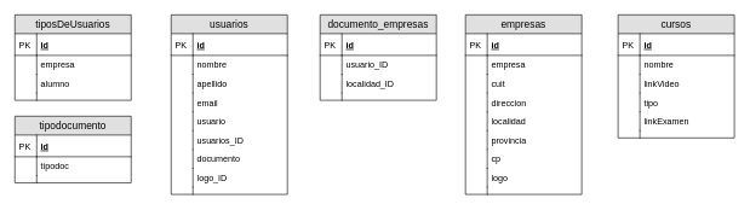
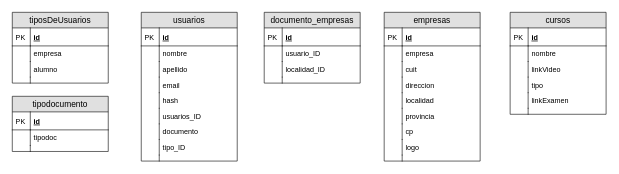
  <mxCell id="0" />
  <mxCell id="1" parent="0" />
  <mxCell id="2" value="usuarios" style="swimlane;fontStyle=0;childLayout=stackLayout;horizontal=1;startSize=26;fillColor=#e0e0e0;horizontalStack=0;resizeParent=1;resizeParentMax=0;resizeLast=0;collapsible=1;marginBottom=0;swimlaneFillColor=#ffffff;align=center;fontSize=14;" vertex="1" parent="1"><mxGeometry x="235" y="20" width="160" height="248" as="geometry" /></mxCell>
  <mxCell id="3" value="id" style="shape=partialRectangle;top=0;left=0;right=0;bottom=1;align=left;verticalAlign=middle;fillColor=none;spacingLeft=34;spacingRight=4;overflow=hidden;rotatable=0;points=[[0,0.5],[1,0.5]];portConstraint=eastwest;dropTarget=0;fontStyle=5;fontSize=12;" vertex="1" parent="2"><mxGeometry y="26" width="160" height="30" as="geometry" /></mxCell>
  <mxCell id="4" value="PK" style="shape=partialRectangle;top=0;left=0;bottom=0;fillColor=none;align=left;verticalAlign=middle;spacingLeft=4;spacingRight=4;overflow=hidden;rotatable=0;points=[];portConstraint=eastwest;part=1;fontSize=12;" vertex="1" connectable="0" parent="3"><mxGeometry width="30" height="30" as="geometry" /></mxCell>
  <mxCell id="5" value="nombre" style="shape=partialRectangle;top=0;left=0;right=0;bottom=0;align=left;verticalAlign=top;fillColor=none;spacingLeft=34;spacingRight=4;overflow=hidden;rotatable=0;points=[[0,0.5],[1,0.5]];portConstraint=eastwest;dropTarget=0;fontSize=12;" vertex="1" parent="2"><mxGeometry y="56" width="160" height="26" as="geometry" /></mxCell>
  <mxCell id="6" value="" style="shape=partialRectangle;top=0;left=0;bottom=0;fillColor=none;align=left;verticalAlign=top;spacingLeft=4;spacingRight=4;overflow=hidden;rotatable=0;points=[];portConstraint=eastwest;part=1;fontSize=12;" vertex="1" connectable="0" parent="5"><mxGeometry width="30" height="26" as="geometry" /></mxCell>
  <mxCell id="7" value="apellido" style="shape=partialRectangle;top=0;left=0;right=0;bottom=0;align=left;verticalAlign=top;fillColor=none;spacingLeft=34;spacingRight=4;overflow=hidden;rotatable=0;points=[[0,0.5],[1,0.5]];portConstraint=eastwest;dropTarget=0;fontSize=12;" vertex="1" parent="2"><mxGeometry y="82" width="160" height="26" as="geometry" /></mxCell>
  <mxCell id="8" value="" style="shape=partialRectangle;top=0;left=0;bottom=0;fillColor=none;align=left;verticalAlign=top;spacingLeft=4;spacingRight=4;overflow=hidden;rotatable=0;points=[];portConstraint=eastwest;part=1;fontSize=12;" vertex="1" connectable="0" parent="7"><mxGeometry width="30" height="26" as="geometry" /></mxCell>
  <mxCell id="9" value="email" style="shape=partialRectangle;top=0;left=0;right=0;bottom=0;align=left;verticalAlign=top;fillColor=none;spacingLeft=34;spacingRight=4;overflow=hidden;rotatable=0;points=[[0,0.5],[1,0.5]];portConstraint=eastwest;dropTarget=0;fontSize=12;" vertex="1" parent="2"><mxGeometry y="108" width="160" height="26" as="geometry" /></mxCell>
  <mxCell id="10" value="" style="shape=partialRectangle;top=0;left=0;bottom=0;fillColor=none;align=left;verticalAlign=top;spacingLeft=4;spacingRight=4;overflow=hidden;rotatable=0;points=[];portConstraint=eastwest;part=1;fontSize=12;" vertex="1" connectable="0" parent="9"><mxGeometry width="30" height="26" as="geometry" /></mxCell>
- <mxCell id="11" value="usuario" style="shape=partialRectangle;top=0;left=0;right=0;bottom=0;align=left;verticalAlign=top;fillColor=none;spacingLeft=34;spacingRight=4;overflow=hidden;rotatable=0;points=[[0,0.5],[1,0.5]];portConstraint=eastwest;dropTarget=0;fontSize=12;" vertex="1" parent="2"><mxGeometry y="134" width="160" height="26" as="geometry" /></mxCell>
+ <mxCell id="11" value="hash" style="shape=partialRectangle;top=0;left=0;right=0;bottom=0;align=left;verticalAlign=top;fillColor=none;spacingLeft=34;spacingRight=4;overflow=hidden;rotatable=0;points=[[0,0.5],[1,0.5]];portConstraint=eastwest;dropTarget=0;fontSize=12;" vertex="1" parent="2"><mxGeometry y="134" width="160" height="26" as="geometry" /></mxCell>
  <mxCell id="12" value="" style="shape=partialRectangle;top=0;left=0;bottom=0;fillColor=none;align=left;verticalAlign=top;spacingLeft=4;spacingRight=4;overflow=hidden;rotatable=0;points=[];portConstraint=eastwest;part=1;fontSize=12;" vertex="1" connectable="0" parent="11"><mxGeometry width="30" height="26" as="geometry" /></mxCell>
  <mxCell id="13" value="usuarios_ID" style="shape=partialRectangle;top=0;left=0;right=0;bottom=0;align=left;verticalAlign=top;fillColor=none;spacingLeft=34;spacingRight=4;overflow=hidden;rotatable=0;points=[[0,0.5],[1,0.5]];portConstraint=eastwest;dropTarget=0;fontSize=12;" vertex="1" parent="2"><mxGeometry y="160" width="160" height="26" as="geometry" /></mxCell>
  <mxCell id="14" value="" style="shape=partialRectangle;top=0;left=0;bottom=0;fillColor=none;align=left;verticalAlign=top;spacingLeft=4;spacingRight=4;overflow=hidden;rotatable=0;points=[];portConstraint=eastwest;part=1;fontSize=12;" vertex="1" connectable="0" parent="13"><mxGeometry width="30" height="26" as="geometry" /></mxCell>
  <mxCell id="15" value="documento" style="shape=partialRectangle;top=0;left=0;right=0;bottom=0;align=left;verticalAlign=top;fillColor=none;spacingLeft=34;spacingRight=4;overflow=hidden;rotatable=0;points=[[0,0.5],[1,0.5]];portConstraint=eastwest;dropTarget=0;fontSize=12;" vertex="1" parent="2"><mxGeometry y="186" width="160" height="26" as="geometry" /></mxCell>
  <mxCell id="16" value="" style="shape=partialRectangle;top=0;left=0;bottom=0;fillColor=none;align=left;verticalAlign=top;spacingLeft=4;spacingRight=4;overflow=hidden;rotatable=0;points=[];portConstraint=eastwest;part=1;fontSize=12;" vertex="1" connectable="0" parent="15"><mxGeometry width="30" height="26" as="geometry" /></mxCell>
- <mxCell id="17" value="logo_ID" style="shape=partialRectangle;top=0;left=0;right=0;bottom=0;align=left;verticalAlign=top;fillColor=none;spacingLeft=34;spacingRight=4;overflow=hidden;rotatable=0;points=[[0,0.5],[1,0.5]];portConstraint=eastwest;dropTarget=0;fontSize=12;" vertex="1" parent="2"><mxGeometry y="212" width="160" height="26" as="geometry" /></mxCell>
+ <mxCell id="17" value="tipo_ID" style="shape=partialRectangle;top=0;left=0;right=0;bottom=0;align=left;verticalAlign=top;fillColor=none;spacingLeft=34;spacingRight=4;overflow=hidden;rotatable=0;points=[[0,0.5],[1,0.5]];portConstraint=eastwest;dropTarget=0;fontSize=12;" vertex="1" parent="2"><mxGeometry y="212" width="160" height="26" as="geometry" /></mxCell>
  <mxCell id="18" value="" style="shape=partialRectangle;top=0;left=0;bottom=0;fillColor=none;align=left;verticalAlign=top;spacingLeft=4;spacingRight=4;overflow=hidden;rotatable=0;points=[];portConstraint=eastwest;part=1;fontSize=12;" vertex="1" connectable="0" parent="17"><mxGeometry width="30" height="26" as="geometry" /></mxCell>
  <mxCell id="19" value="" style="shape=partialRectangle;top=0;left=0;right=0;bottom=0;align=left;verticalAlign=top;fillColor=none;spacingLeft=34;spacingRight=4;overflow=hidden;rotatable=0;points=[[0,0.5],[1,0.5]];portConstraint=eastwest;dropTarget=0;fontSize=12;" vertex="1" parent="2"><mxGeometry y="238" width="160" height="10" as="geometry" /></mxCell>
  <mxCell id="20" value="" style="shape=partialRectangle;top=0;left=0;bottom=0;fillColor=none;align=left;verticalAlign=top;spacingLeft=4;spacingRight=4;overflow=hidden;rotatable=0;points=[];portConstraint=eastwest;part=1;fontSize=12;" vertex="1" connectable="0" parent="19"><mxGeometry width="30" height="10" as="geometry" /></mxCell>
  <mxCell id="21" value="tiposDeUsuarios" style="swimlane;fontStyle=0;childLayout=stackLayout;horizontal=1;startSize=26;fillColor=#e0e0e0;horizontalStack=0;resizeParent=1;resizeParentMax=0;resizeLast=0;collapsible=1;marginBottom=0;swimlaneFillColor=#ffffff;align=center;fontSize=14;" vertex="1" parent="1"><mxGeometry x="20" y="20" width="160" height="118" as="geometry" /></mxCell>
  <mxCell id="22" value="id" style="shape=partialRectangle;top=0;left=0;right=0;bottom=1;align=left;verticalAlign=middle;fillColor=none;spacingLeft=34;spacingRight=4;overflow=hidden;rotatable=0;points=[[0,0.5],[1,0.5]];portConstraint=eastwest;dropTarget=0;fontStyle=5;fontSize=12;" vertex="1" parent="21"><mxGeometry y="26" width="160" height="30" as="geometry" /></mxCell>
  <mxCell id="23" value="PK" style="shape=partialRectangle;top=0;left=0;bottom=0;fillColor=none;align=left;verticalAlign=middle;spacingLeft=4;spacingRight=4;overflow=hidden;rotatable=0;points=[];portConstraint=eastwest;part=1;fontSize=12;" vertex="1" connectable="0" parent="22"><mxGeometry width="30" height="30" as="geometry" /></mxCell>
  <mxCell id="24" value="empresa" style="shape=partialRectangle;top=0;left=0;right=0;bottom=0;align=left;verticalAlign=top;fillColor=none;spacingLeft=34;spacingRight=4;overflow=hidden;rotatable=0;points=[[0,0.5],[1,0.5]];portConstraint=eastwest;dropTarget=0;fontSize=12;" vertex="1" parent="21"><mxGeometry y="56" width="160" height="26" as="geometry" /></mxCell>
  <mxCell id="25" value="" style="shape=partialRectangle;top=0;left=0;bottom=0;fillColor=none;align=left;verticalAlign=top;spacingLeft=4;spacingRight=4;overflow=hidden;rotatable=0;points=[];portConstraint=eastwest;part=1;fontSize=12;" vertex="1" connectable="0" parent="24"><mxGeometry width="30" height="26" as="geometry" /></mxCell>
  <mxCell id="26" value="alumno" style="shape=partialRectangle;top=0;left=0;right=0;bottom=0;align=left;verticalAlign=top;fillColor=none;spacingLeft=34;spacingRight=4;overflow=hidden;rotatable=0;points=[[0,0.5],[1,0.5]];portConstraint=eastwest;dropTarget=0;fontSize=12;" vertex="1" parent="21"><mxGeometry y="82" width="160" height="26" as="geometry" /></mxCell>
  <mxCell id="27" value="" style="shape=partialRectangle;top=0;left=0;bottom=0;fillColor=none;align=left;verticalAlign=top;spacingLeft=4;spacingRight=4;overflow=hidden;rotatable=0;points=[];portConstraint=eastwest;part=1;fontSize=12;" vertex="1" connectable="0" parent="26"><mxGeometry width="30" height="26" as="geometry" /></mxCell>
  <mxCell id="28" value="" style="shape=partialRectangle;top=0;left=0;right=0;bottom=0;align=left;verticalAlign=top;fillColor=none;spacingLeft=34;spacingRight=4;overflow=hidden;rotatable=0;points=[[0,0.5],[1,0.5]];portConstraint=eastwest;dropTarget=0;fontSize=12;" vertex="1" parent="21"><mxGeometry y="108" width="160" height="10" as="geometry" /></mxCell>
  <mxCell id="29" value="" style="shape=partialRectangle;top=0;left=0;bottom=0;fillColor=none;align=left;verticalAlign=top;spacingLeft=4;spacingRight=4;overflow=hidden;rotatable=0;points=[];portConstraint=eastwest;part=1;fontSize=12;" vertex="1" connectable="0" parent="28"><mxGeometry width="30" height="10" as="geometry" /></mxCell>
  <mxCell id="30" value="cursos" style="swimlane;fontStyle=0;childLayout=stackLayout;horizontal=1;startSize=26;fillColor=#e0e0e0;horizontalStack=0;resizeParent=1;resizeParentMax=0;resizeLast=0;collapsible=1;marginBottom=0;swimlaneFillColor=#ffffff;align=center;fontSize=14;" vertex="1" parent="1"><mxGeometry x="850" y="20" width="160" height="170" as="geometry" /></mxCell>
  <mxCell id="31" value="id" style="shape=partialRectangle;top=0;left=0;right=0;bottom=1;align=left;verticalAlign=middle;fillColor=none;spacingLeft=34;spacingRight=4;overflow=hidden;rotatable=0;points=[[0,0.5],[1,0.5]];portConstraint=eastwest;dropTarget=0;fontStyle=5;fontSize=12;" vertex="1" parent="30"><mxGeometry y="26" width="160" height="30" as="geometry" /></mxCell>
  <mxCell id="32" value="PK" style="shape=partialRectangle;top=0;left=0;bottom=0;fillColor=none;align=left;verticalAlign=middle;spacingLeft=4;spacingRight=4;overflow=hidden;rotatable=0;points=[];portConstraint=eastwest;part=1;fontSize=12;" vertex="1" connectable="0" parent="31"><mxGeometry width="30" height="30" as="geometry" /></mxCell>
  <mxCell id="33" value="nombre" style="shape=partialRectangle;top=0;left=0;right=0;bottom=0;align=left;verticalAlign=top;fillColor=none;spacingLeft=34;spacingRight=4;overflow=hidden;rotatable=0;points=[[0,0.5],[1,0.5]];portConstraint=eastwest;dropTarget=0;fontSize=12;" vertex="1" parent="30"><mxGeometry y="56" width="160" height="26" as="geometry" /></mxCell>
  <mxCell id="34" value="" style="shape=partialRectangle;top=0;left=0;bottom=0;fillColor=none;align=left;verticalAlign=top;spacingLeft=4;spacingRight=4;overflow=hidden;rotatable=0;points=[];portConstraint=eastwest;part=1;fontSize=12;" vertex="1" connectable="0" parent="33"><mxGeometry width="30" height="26" as="geometry" /></mxCell>
  <mxCell id="35" value="linkVideo" style="shape=partialRectangle;top=0;left=0;right=0;bottom=0;align=left;verticalAlign=top;fillColor=none;spacingLeft=34;spacingRight=4;overflow=hidden;rotatable=0;points=[[0,0.5],[1,0.5]];portConstraint=eastwest;dropTarget=0;fontSize=12;" vertex="1" parent="30"><mxGeometry y="82" width="160" height="26" as="geometry" /></mxCell>
  <mxCell id="36" value="" style="shape=partialRectangle;top=0;left=0;bottom=0;fillColor=none;align=left;verticalAlign=top;spacingLeft=4;spacingRight=4;overflow=hidden;rotatable=0;points=[];portConstraint=eastwest;part=1;fontSize=12;" vertex="1" connectable="0" parent="35"><mxGeometry width="30" height="26" as="geometry" /></mxCell>
  <mxCell id="37" value="tipo" style="shape=partialRectangle;top=0;left=0;right=0;bottom=0;align=left;verticalAlign=top;fillColor=none;spacingLeft=34;spacingRight=4;overflow=hidden;rotatable=0;points=[[0,0.5],[1,0.5]];portConstraint=eastwest;dropTarget=0;fontSize=12;" vertex="1" parent="30"><mxGeometry y="108" width="160" height="26" as="geometry" /></mxCell>
  <mxCell id="38" value="" style="shape=partialRectangle;top=0;left=0;bottom=0;fillColor=none;align=left;verticalAlign=top;spacingLeft=4;spacingRight=4;overflow=hidden;rotatable=0;points=[];portConstraint=eastwest;part=1;fontSize=12;" vertex="1" connectable="0" parent="37"><mxGeometry width="30" height="26" as="geometry" /></mxCell>
  <mxCell id="39" value="linkExamen" style="shape=partialRectangle;top=0;left=0;right=0;bottom=0;align=left;verticalAlign=top;fillColor=none;spacingLeft=34;spacingRight=4;overflow=hidden;rotatable=0;points=[[0,0.5],[1,0.5]];portConstraint=eastwest;dropTarget=0;fontSize=12;" vertex="1" parent="30"><mxGeometry y="134" width="160" height="26" as="geometry" /></mxCell>
  <mxCell id="40" value="" style="shape=partialRectangle;top=0;left=0;bottom=0;fillColor=none;align=left;verticalAlign=top;spacingLeft=4;spacingRight=4;overflow=hidden;rotatable=0;points=[];portConstraint=eastwest;part=1;fontSize=12;" vertex="1" connectable="0" parent="39"><mxGeometry width="30" height="26" as="geometry" /></mxCell>
  <mxCell id="41" value="" style="shape=partialRectangle;top=0;left=0;right=0;bottom=0;align=left;verticalAlign=top;fillColor=none;spacingLeft=34;spacingRight=4;overflow=hidden;rotatable=0;points=[[0,0.5],[1,0.5]];portConstraint=eastwest;dropTarget=0;fontSize=12;" vertex="1" parent="30"><mxGeometry y="160" width="160" height="10" as="geometry" /></mxCell>
  <mxCell id="42" value="" style="shape=partialRectangle;top=0;left=0;bottom=0;fillColor=none;align=left;verticalAlign=top;spacingLeft=4;spacingRight=4;overflow=hidden;rotatable=0;points=[];portConstraint=eastwest;part=1;fontSize=12;" vertex="1" connectable="0" parent="41"><mxGeometry width="30" height="10" as="geometry" /></mxCell>
  <mxCell id="43" value="empresas" style="swimlane;fontStyle=0;childLayout=stackLayout;horizontal=1;startSize=26;fillColor=#e0e0e0;horizontalStack=0;resizeParent=1;resizeParentMax=0;resizeLast=0;collapsible=1;marginBottom=0;swimlaneFillColor=#ffffff;align=center;fontSize=14;" vertex="1" parent="1"><mxGeometry x="640" y="20" width="160" height="248" as="geometry" /></mxCell>
  <mxCell id="44" value="id" style="shape=partialRectangle;top=0;left=0;right=0;bottom=1;align=left;verticalAlign=middle;fillColor=none;spacingLeft=34;spacingRight=4;overflow=hidden;rotatable=0;points=[[0,0.5],[1,0.5]];portConstraint=eastwest;dropTarget=0;fontStyle=5;fontSize=12;" vertex="1" parent="43"><mxGeometry y="26" width="160" height="30" as="geometry" /></mxCell>
  <mxCell id="45" value="PK" style="shape=partialRectangle;top=0;left=0;bottom=0;fillColor=none;align=left;verticalAlign=middle;spacingLeft=4;spacingRight=4;overflow=hidden;rotatable=0;points=[];portConstraint=eastwest;part=1;fontSize=12;" vertex="1" connectable="0" parent="44"><mxGeometry width="30" height="30" as="geometry" /></mxCell>
  <mxCell id="46" value="empresa" style="shape=partialRectangle;top=0;left=0;right=0;bottom=0;align=left;verticalAlign=top;fillColor=none;spacingLeft=34;spacingRight=4;overflow=hidden;rotatable=0;points=[[0,0.5],[1,0.5]];portConstraint=eastwest;dropTarget=0;fontSize=12;" vertex="1" parent="43"><mxGeometry y="56" width="160" height="26" as="geometry" /></mxCell>
  <mxCell id="47" value="" style="shape=partialRectangle;top=0;left=0;bottom=0;fillColor=none;align=left;verticalAlign=top;spacingLeft=4;spacingRight=4;overflow=hidden;rotatable=0;points=[];portConstraint=eastwest;part=1;fontSize=12;" vertex="1" connectable="0" parent="46"><mxGeometry width="30" height="26" as="geometry" /></mxCell>
  <mxCell id="48" value="cuit" style="shape=partialRectangle;top=0;left=0;right=0;bottom=0;align=left;verticalAlign=top;fillColor=none;spacingLeft=34;spacingRight=4;overflow=hidden;rotatable=0;points=[[0,0.5],[1,0.5]];portConstraint=eastwest;dropTarget=0;fontSize=12;" vertex="1" parent="43"><mxGeometry y="82" width="160" height="26" as="geometry" /></mxCell>
  <mxCell id="49" value="" style="shape=partialRectangle;top=0;left=0;bottom=0;fillColor=none;align=left;verticalAlign=top;spacingLeft=4;spacingRight=4;overflow=hidden;rotatable=0;points=[];portConstraint=eastwest;part=1;fontSize=12;" vertex="1" connectable="0" parent="48"><mxGeometry width="30" height="26" as="geometry" /></mxCell>
  <mxCell id="50" value="direccion" style="shape=partialRectangle;top=0;left=0;right=0;bottom=0;align=left;verticalAlign=top;fillColor=none;spacingLeft=34;spacingRight=4;overflow=hidden;rotatable=0;points=[[0,0.5],[1,0.5]];portConstraint=eastwest;dropTarget=0;fontSize=12;" vertex="1" parent="43"><mxGeometry y="108" width="160" height="26" as="geometry" /></mxCell>
  <mxCell id="51" value="" style="shape=partialRectangle;top=0;left=0;bottom=0;fillColor=none;align=left;verticalAlign=top;spacingLeft=4;spacingRight=4;overflow=hidden;rotatable=0;points=[];portConstraint=eastwest;part=1;fontSize=12;" vertex="1" connectable="0" parent="50"><mxGeometry width="30" height="26" as="geometry" /></mxCell>
  <mxCell id="52" value="localidad" style="shape=partialRectangle;top=0;left=0;right=0;bottom=0;align=left;verticalAlign=top;fillColor=none;spacingLeft=34;spacingRight=4;overflow=hidden;rotatable=0;points=[[0,0.5],[1,0.5]];portConstraint=eastwest;dropTarget=0;fontSize=12;" vertex="1" parent="43"><mxGeometry y="134" width="160" height="26" as="geometry" /></mxCell>
  <mxCell id="53" value="" style="shape=partialRectangle;top=0;left=0;bottom=0;fillColor=none;align=left;verticalAlign=top;spacingLeft=4;spacingRight=4;overflow=hidden;rotatable=0;points=[];portConstraint=eastwest;part=1;fontSize=12;" vertex="1" connectable="0" parent="52"><mxGeometry width="30" height="26" as="geometry" /></mxCell>
  <mxCell id="54" value="provincia" style="shape=partialRectangle;top=0;left=0;right=0;bottom=0;align=left;verticalAlign=top;fillColor=none;spacingLeft=34;spacingRight=4;overflow=hidden;rotatable=0;points=[[0,0.5],[1,0.5]];portConstraint=eastwest;dropTarget=0;fontSize=12;" vertex="1" parent="43"><mxGeometry y="160" width="160" height="26" as="geometry" /></mxCell>
  <mxCell id="55" value="" style="shape=partialRectangle;top=0;left=0;bottom=0;fillColor=none;align=left;verticalAlign=top;spacingLeft=4;spacingRight=4;overflow=hidden;rotatable=0;points=[];portConstraint=eastwest;part=1;fontSize=12;" vertex="1" connectable="0" parent="54"><mxGeometry width="30" height="26" as="geometry" /></mxCell>
  <mxCell id="56" value="cp" style="shape=partialRectangle;top=0;left=0;right=0;bottom=0;align=left;verticalAlign=top;fillColor=none;spacingLeft=34;spacingRight=4;overflow=hidden;rotatable=0;points=[[0,0.5],[1,0.5]];portConstraint=eastwest;dropTarget=0;fontSize=12;" vertex="1" parent="43"><mxGeometry y="186" width="160" height="26" as="geometry" /></mxCell>
  <mxCell id="57" value="" style="shape=partialRectangle;top=0;left=0;bottom=0;fillColor=none;align=left;verticalAlign=top;spacingLeft=4;spacingRight=4;overflow=hidden;rotatable=0;points=[];portConstraint=eastwest;part=1;fontSize=12;" vertex="1" connectable="0" parent="56"><mxGeometry width="30" height="26" as="geometry" /></mxCell>
  <mxCell id="58" value="logo" style="shape=partialRectangle;top=0;left=0;right=0;bottom=0;align=left;verticalAlign=top;fillColor=none;spacingLeft=34;spacingRight=4;overflow=hidden;rotatable=0;points=[[0,0.5],[1,0.5]];portConstraint=eastwest;dropTarget=0;fontSize=12;" vertex="1" parent="43"><mxGeometry y="212" width="160" height="26" as="geometry" /></mxCell>
  <mxCell id="59" value="" style="shape=partialRectangle;top=0;left=0;bottom=0;fillColor=none;align=left;verticalAlign=top;spacingLeft=4;spacingRight=4;overflow=hidden;rotatable=0;points=[];portConstraint=eastwest;part=1;fontSize=12;" vertex="1" connectable="0" parent="58"><mxGeometry width="30" height="26" as="geometry" /></mxCell>
  <mxCell id="60" value="" style="shape=partialRectangle;top=0;left=0;right=0;bottom=0;align=left;verticalAlign=top;fillColor=none;spacingLeft=34;spacingRight=4;overflow=hidden;rotatable=0;points=[[0,0.5],[1,0.5]];portConstraint=eastwest;dropTarget=0;fontSize=12;" vertex="1" parent="43"><mxGeometry y="238" width="160" height="10" as="geometry" /></mxCell>
  <mxCell id="61" value="" style="shape=partialRectangle;top=0;left=0;bottom=0;fillColor=none;align=left;verticalAlign=top;spacingLeft=4;spacingRight=4;overflow=hidden;rotatable=0;points=[];portConstraint=eastwest;part=1;fontSize=12;" vertex="1" connectable="0" parent="60"><mxGeometry width="30" height="10" as="geometry" /></mxCell>
  <mxCell id="62" value="documento_empresas" style="swimlane;fontStyle=0;childLayout=stackLayout;horizontal=1;startSize=26;fillColor=#e0e0e0;horizontalStack=0;resizeParent=1;resizeParentMax=0;resizeLast=0;collapsible=1;marginBottom=0;swimlaneFillColor=#ffffff;align=center;fontSize=14;" vertex="1" parent="1"><mxGeometry x="440" y="20" width="160" height="118" as="geometry" /></mxCell>
  <mxCell id="63" value="id" style="shape=partialRectangle;top=0;left=0;right=0;bottom=1;align=left;verticalAlign=middle;fillColor=none;spacingLeft=34;spacingRight=4;overflow=hidden;rotatable=0;points=[[0,0.5],[1,0.5]];portConstraint=eastwest;dropTarget=0;fontStyle=5;fontSize=12;" vertex="1" parent="62"><mxGeometry y="26" width="160" height="30" as="geometry" /></mxCell>
  <mxCell id="64" value="PK" style="shape=partialRectangle;top=0;left=0;bottom=0;fillColor=none;align=left;verticalAlign=middle;spacingLeft=4;spacingRight=4;overflow=hidden;rotatable=0;points=[];portConstraint=eastwest;part=1;fontSize=12;" vertex="1" connectable="0" parent="63"><mxGeometry width="30" height="30" as="geometry" /></mxCell>
  <mxCell id="65" value="usuario_ID" style="shape=partialRectangle;top=0;left=0;right=0;bottom=0;align=left;verticalAlign=top;fillColor=none;spacingLeft=34;spacingRight=4;overflow=hidden;rotatable=0;points=[[0,0.5],[1,0.5]];portConstraint=eastwest;dropTarget=0;fontSize=12;" vertex="1" parent="62"><mxGeometry y="56" width="160" height="26" as="geometry" /></mxCell>
  <mxCell id="66" value="" style="shape=partialRectangle;top=0;left=0;bottom=0;fillColor=none;align=left;verticalAlign=top;spacingLeft=4;spacingRight=4;overflow=hidden;rotatable=0;points=[];portConstraint=eastwest;part=1;fontSize=12;" vertex="1" connectable="0" parent="65"><mxGeometry width="30" height="26" as="geometry" /></mxCell>
  <mxCell id="67" value="localidad_ID" style="shape=partialRectangle;top=0;left=0;right=0;bottom=0;align=left;verticalAlign=top;fillColor=none;spacingLeft=34;spacingRight=4;overflow=hidden;rotatable=0;points=[[0,0.5],[1,0.5]];portConstraint=eastwest;dropTarget=0;fontSize=12;" vertex="1" parent="62"><mxGeometry y="82" width="160" height="26" as="geometry" /></mxCell>
  <mxCell id="68" value="" style="shape=partialRectangle;top=0;left=0;bottom=0;fillColor=none;align=left;verticalAlign=top;spacingLeft=4;spacingRight=4;overflow=hidden;rotatable=0;points=[];portConstraint=eastwest;part=1;fontSize=12;" vertex="1" connectable="0" parent="67"><mxGeometry width="30" height="26" as="geometry" /></mxCell>
  <mxCell id="69" value="" style="shape=partialRectangle;top=0;left=0;right=0;bottom=0;align=left;verticalAlign=top;fillColor=none;spacingLeft=34;spacingRight=4;overflow=hidden;rotatable=0;points=[[0,0.5],[1,0.5]];portConstraint=eastwest;dropTarget=0;fontSize=12;" vertex="1" parent="62"><mxGeometry y="108" width="160" height="10" as="geometry" /></mxCell>
  <mxCell id="70" value="" style="shape=partialRectangle;top=0;left=0;bottom=0;fillColor=none;align=left;verticalAlign=top;spacingLeft=4;spacingRight=4;overflow=hidden;rotatable=0;points=[];portConstraint=eastwest;part=1;fontSize=12;" vertex="1" connectable="0" parent="69"><mxGeometry width="30" height="10" as="geometry" /></mxCell>
  <mxCell id="71" value="tipodocumento" style="swimlane;fontStyle=0;childLayout=stackLayout;horizontal=1;startSize=26;fillColor=#e0e0e0;horizontalStack=0;resizeParent=1;resizeParentMax=0;resizeLast=0;collapsible=1;marginBottom=0;swimlaneFillColor=#ffffff;align=center;fontSize=14;" vertex="1" parent="1"><mxGeometry x="20" y="160" width="160" height="92" as="geometry" /></mxCell>
  <mxCell id="72" value="id" style="shape=partialRectangle;top=0;left=0;right=0;bottom=1;align=left;verticalAlign=middle;fillColor=none;spacingLeft=34;spacingRight=4;overflow=hidden;rotatable=0;points=[[0,0.5],[1,0.5]];portConstraint=eastwest;dropTarget=0;fontStyle=5;fontSize=12;" vertex="1" parent="71"><mxGeometry y="26" width="160" height="30" as="geometry" /></mxCell>
  <mxCell id="73" value="PK" style="shape=partialRectangle;top=0;left=0;bottom=0;fillColor=none;align=left;verticalAlign=middle;spacingLeft=4;spacingRight=4;overflow=hidden;rotatable=0;points=[];portConstraint=eastwest;part=1;fontSize=12;" vertex="1" connectable="0" parent="72"><mxGeometry width="30" height="30" as="geometry" /></mxCell>
  <mxCell id="74" value="tipodoc" style="shape=partialRectangle;top=0;left=0;right=0;bottom=0;align=left;verticalAlign=top;fillColor=none;spacingLeft=34;spacingRight=4;overflow=hidden;rotatable=0;points=[[0,0.5],[1,0.5]];portConstraint=eastwest;dropTarget=0;fontSize=12;" vertex="1" parent="71"><mxGeometry y="56" width="160" height="26" as="geometry" /></mxCell>
  <mxCell id="75" value="" style="shape=partialRectangle;top=0;left=0;bottom=0;fillColor=none;align=left;verticalAlign=top;spacingLeft=4;spacingRight=4;overflow=hidden;rotatable=0;points=[];portConstraint=eastwest;part=1;fontSize=12;" vertex="1" connectable="0" parent="74"><mxGeometry width="30" height="26" as="geometry" /></mxCell>
  <mxCell id="76" value="" style="shape=partialRectangle;top=0;left=0;right=0;bottom=0;align=left;verticalAlign=top;fillColor=none;spacingLeft=34;spacingRight=4;overflow=hidden;rotatable=0;points=[[0,0.5],[1,0.5]];portConstraint=eastwest;dropTarget=0;fontSize=12;" vertex="1" parent="71"><mxGeometry y="82" width="160" height="10" as="geometry" /></mxCell>
  <mxCell id="77" value="" style="shape=partialRectangle;top=0;left=0;bottom=0;fillColor=none;align=left;verticalAlign=top;spacingLeft=4;spacingRight=4;overflow=hidden;rotatable=0;points=[];portConstraint=eastwest;part=1;fontSize=12;" vertex="1" connectable="0" parent="76"><mxGeometry width="30" height="10" as="geometry" /></mxCell>
